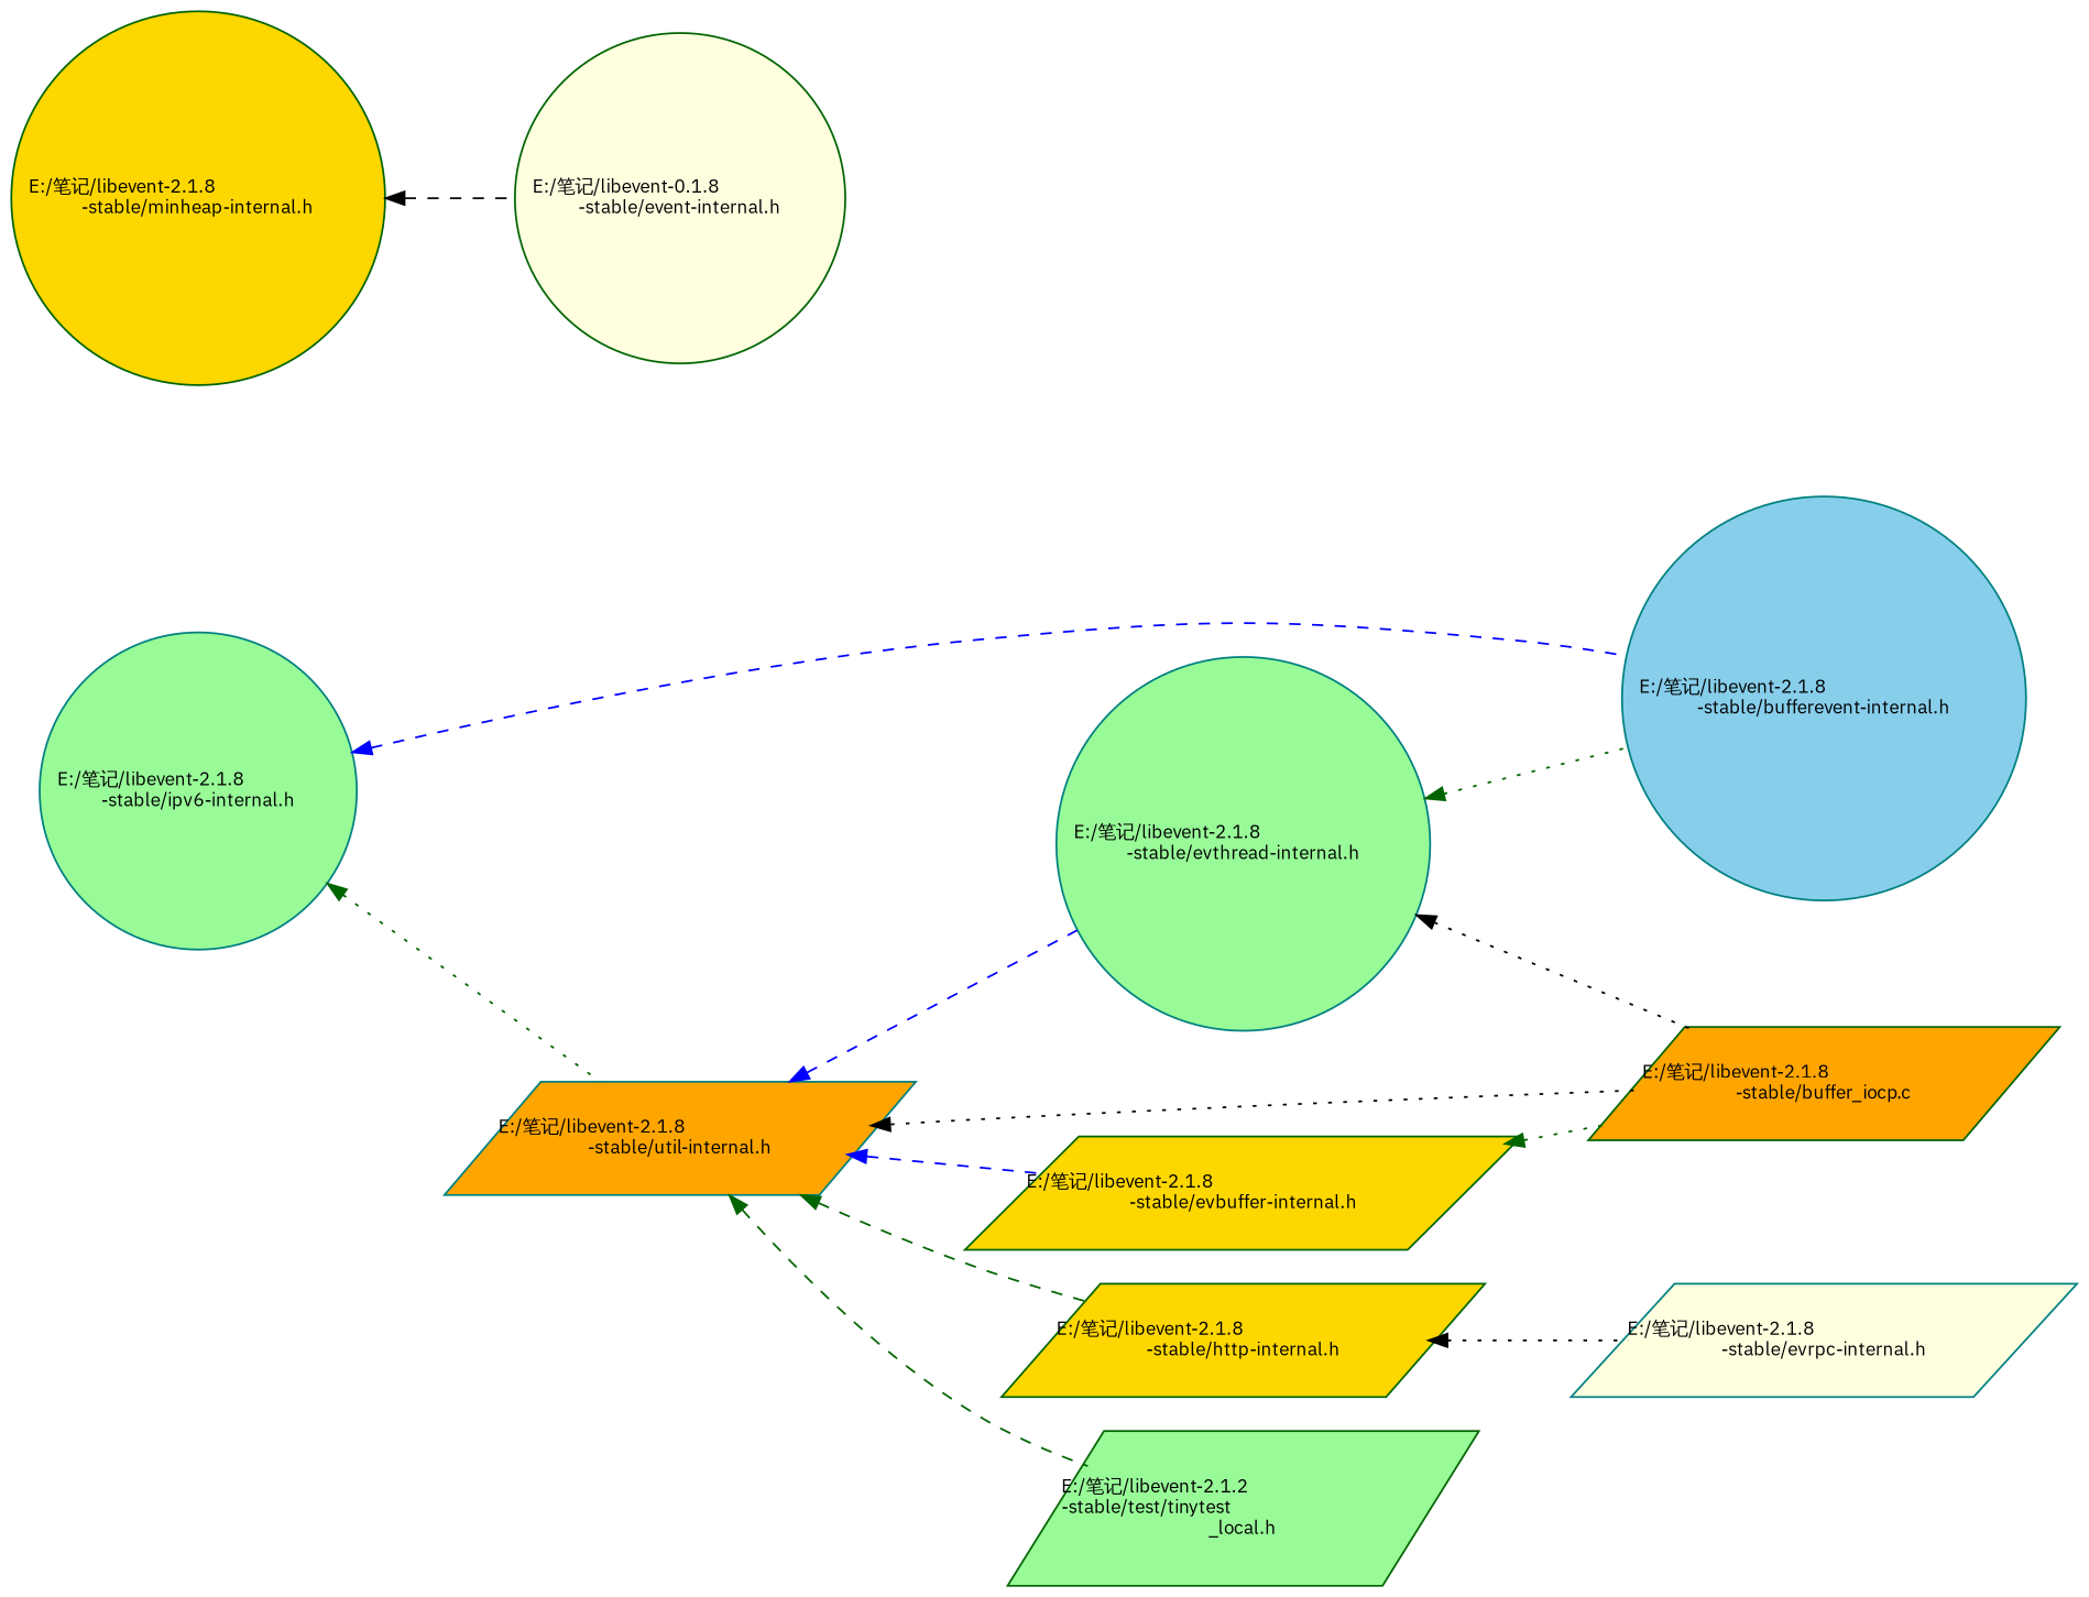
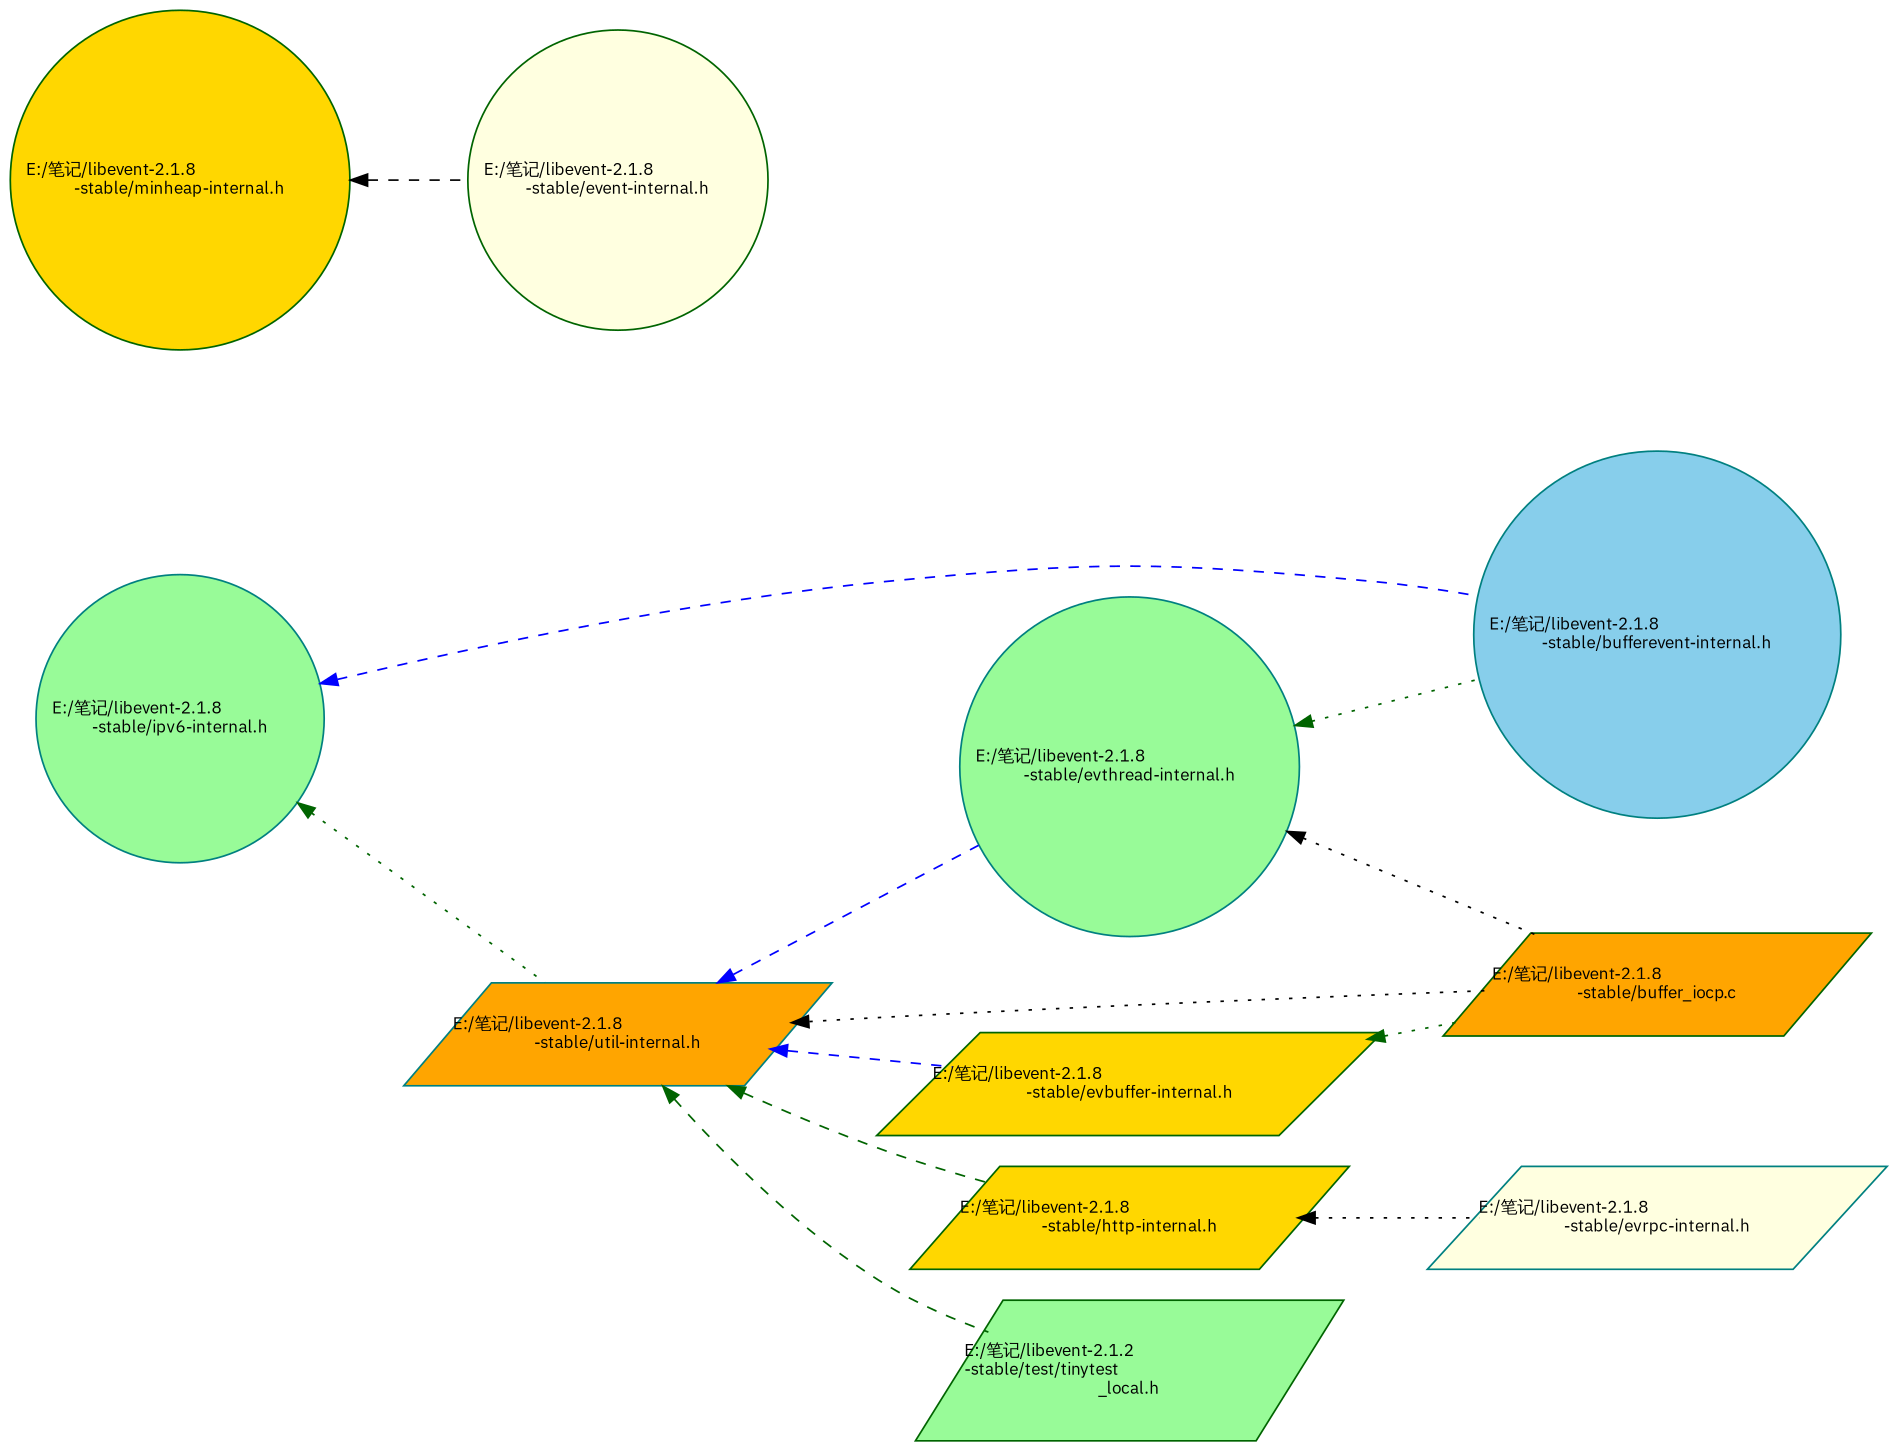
  digraph {
    fontname="IBM Plex Sans"
    rankdir=LR
    node [color=darkgreen fillcolor=palegreen fontname="IBM Plex Sans" fontsize=10 shape=parallelogram style=filled]
    edge [color=darkgreen dir=back fontname="IBM Plex Sans" fontsize=10 labelfontname=Helvetica labelfontsize=10 style=dotted]
    n1 [color=teal fontcolor=black height=0.2 label="E:/笔记/libevent-2.1.8\l-stable/ipv6-internal.h" shape=circle width=0.4]
    n2 [color=teal fillcolor=orange height=0.2 label="E:/笔记/libevent-2.1.8\l-stable/util-internal.h" width=0.4]
    n3 [color=teal fillcolor=skyblue height=0.2 label="E:/笔记/libevent-2.1.8\l-stable/bufferevent-internal.h" shape=circle width=0.4]
    n4 [color=teal height=0.2 label="E:/笔记/libevent-2.1.8\l-stable/evthread-internal.h" shape=circle width=0.4]
    n5 [fillcolor=orange height=0.2 label="E:/笔记/libevent-2.1.8\l-stable/buffer_iocp.c" width=0.4]
    n6 [fillcolor=gold height=0.2 label="E:/笔记/libevent-2.1.8\l-stable/evbuffer-internal.h" width=0.4]
    n7 [fillcolor=gold height=0.2 label="E:/笔记/libevent-2.1.8\l-stable/http-internal.h" width=0.4]
    n8 [height=0.2 label="E:/笔记/libevent-2.1.2\l-stable/test/tinytest\l_local.h" width=0.4]
    n9 [fillcolor=gold height=0.2 label="E:/笔记/libevent-2.1.8\l-stable/minheap-internal.h" shape=circle width=0.4]
-   n10 [fillcolor=lightyellow height=0.2 label="E:/笔记/libevent-0.1.8\l-stable/event-internal.h" shape=circle width=0.4]
+   n10 [fillcolor=lightyellow height=0.2 label="E:/笔记/libevent-2.1.8\l-stable/event-internal.h" shape=circle width=0.4]
    n11 [color=teal fillcolor=lightyellow height=0.2 label="E:/笔记/libevent-2.1.8\l-stable/evrpc-internal.h" width=0.4]
    n1 -> n2
    n1 -> n3 [color=blue style=dashed]
    n2 -> n4 [color=blue style=dashed]
    n2 -> n5 [color=black]
    n2 -> n6 [color=blue style=dashed]
    n2 -> n7 [style=dashed]
    n2 -> n8 [style=dashed]
    n4 -> n3
    n4 -> n5 [color=black]
    n6 -> n5
    n7 -> n11 [color=black]
    n9 -> n10 [color=black style=dashed]
  }
